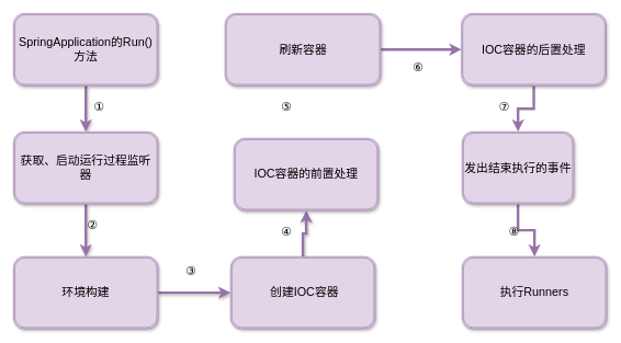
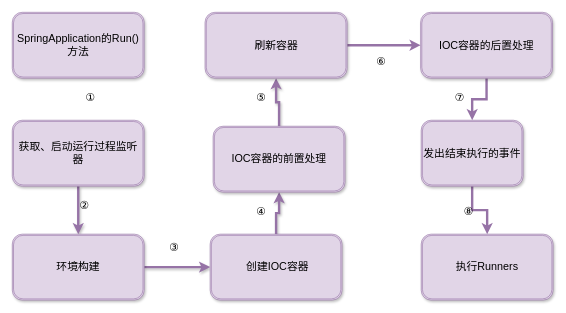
  <mxCell id="0" />
  <mxCell id="1" parent="0" />
- <mxCell id="2" style="edgeStyle=orthogonalEdgeStyle;rounded=0;orthogonalLoop=1;jettySize=auto;html=1;strokeColor=#9673a6;strokeWidth=4;fillColor=#e1d5e7;shadow=1;" parent="1" source="3" target="5" edge="1"><mxGeometry relative="1" as="geometry" /></mxCell>
  <mxCell id="3" value="&lt;span style=&quot;font-size: 18px&quot;&gt;SpringApplication的Run()方法&lt;/span&gt;" style="shape=ext;double=1;rounded=1;whiteSpace=wrap;html=1;fillColor=#e1d5e7;strokeColor=#9673a6;shadow=1;" parent="1" vertex="1"><mxGeometry x="20" y="20" width="220" height="110" as="geometry" /></mxCell>
  <mxCell id="4" style="edgeStyle=orthogonalEdgeStyle;rounded=0;orthogonalLoop=1;jettySize=auto;html=1;entryX=0.5;entryY=0;entryDx=0;entryDy=0;strokeColor=#9673a6;strokeWidth=4;fillColor=#e1d5e7;shadow=1;" parent="1" source="5" target="7" edge="1"><mxGeometry relative="1" as="geometry" /></mxCell>
  <mxCell id="5" value="&lt;span style=&quot;font-size: 18px&quot;&gt;获取、启动运行过程监听器&lt;/span&gt;" style="shape=ext;double=1;rounded=1;whiteSpace=wrap;html=1;fillColor=#e1d5e7;strokeColor=#9673a6;shadow=1;glass=0;" parent="1" vertex="1"><mxGeometry x="20" y="200" width="220" height="110" as="geometry" /></mxCell>
  <mxCell id="6" value="" style="edgeStyle=orthogonalEdgeStyle;rounded=0;orthogonalLoop=1;jettySize=auto;html=1;strokeColor=#9673a6;strokeWidth=4;fillColor=#e1d5e7;shadow=1;" parent="1" source="7" target="9" edge="1"><mxGeometry relative="1" as="geometry" /></mxCell>
  <mxCell id="7" value="&lt;span style=&quot;font-size: 18px&quot;&gt;环境构建&lt;/span&gt;" style="shape=ext;double=1;rounded=1;whiteSpace=wrap;html=1;fillColor=#e1d5e7;strokeColor=#9673a6;shadow=1;glass=0;" parent="1" vertex="1"><mxGeometry x="20" y="390" width="220" height="110" as="geometry" /></mxCell>
  <mxCell id="8" value="" style="edgeStyle=orthogonalEdgeStyle;rounded=0;comic=0;orthogonalLoop=1;jettySize=auto;html=1;shadow=1;strokeColor=#9673a6;strokeWidth=4;fillColor=#e1d5e7;" parent="1" source="9" target="11" edge="1"><mxGeometry relative="1" as="geometry" /></mxCell>
  <mxCell id="9" value="&lt;span style=&quot;font-size: 18px&quot;&gt;&amp;nbsp;创建IOC容器&lt;/span&gt;" style="shape=ext;double=1;rounded=1;whiteSpace=wrap;html=1;fillColor=#e1d5e7;strokeColor=#9673a6;shadow=1;glass=0;" parent="1" vertex="1"><mxGeometry x="350" y="390" width="220" height="110" as="geometry" /></mxCell>
+ <mxCell id="10" value="" style="edgeStyle=orthogonalEdgeStyle;rounded=0;comic=0;orthogonalLoop=1;jettySize=auto;html=1;shadow=1;strokeColor=#9673a6;strokeWidth=4;fillColor=#e1d5e7;" parent="1" source="11" target="13" edge="1"><mxGeometry relative="1" as="geometry" /></mxCell>
  <mxCell id="11" value="&lt;font&gt;&lt;span style=&quot;font-size: 18px&quot;&gt;IOC容器的前置处理&lt;/span&gt;&lt;br&gt;&lt;/font&gt;" style="shape=ext;double=1;rounded=1;whiteSpace=wrap;html=1;fillColor=#e1d5e7;strokeColor=#9673a6;shadow=1;glass=0;" parent="1" vertex="1"><mxGeometry x="355" y="210" width="220" height="110" as="geometry" /></mxCell>
  <mxCell id="12" style="edgeStyle=orthogonalEdgeStyle;rounded=0;orthogonalLoop=1;jettySize=auto;html=1;entryX=0;entryY=0.5;entryDx=0;entryDy=0;fillColor=#e1d5e7;strokeColor=#9673a6;strokeWidth=4;" edge="1" parent="1" source="13" target="20"><mxGeometry relative="1" as="geometry" /></mxCell>
  <mxCell id="13" value="&lt;span style=&quot;font-size: 18px&quot;&gt;刷新容器&lt;/span&gt;" style="shape=ext;double=1;rounded=1;whiteSpace=wrap;html=1;fillColor=#e1d5e7;strokeColor=#9673a6;shadow=1;glass=0;" parent="1" vertex="1"><mxGeometry x="341.5" y="20" width="237" height="110" as="geometry" /></mxCell>
  <mxCell id="14" value="&lt;font style=&quot;font-size: 18px&quot;&gt;①&lt;/font&gt;" style="text;html=1;resizable=0;points=[];autosize=1;align=left;verticalAlign=top;spacingTop=-4;" parent="1" vertex="1"><mxGeometry x="140" y="150" width="30" height="20" as="geometry" /></mxCell>
  <mxCell id="15" value="&lt;span style=&quot;font-size: 18px&quot;&gt;②&lt;br&gt;&lt;/span&gt;" style="text;html=1;resizable=0;points=[];autosize=1;align=left;verticalAlign=top;spacingTop=-4;" parent="1" vertex="1"><mxGeometry x="130" y="330" width="30" height="20" as="geometry" /></mxCell>
  <mxCell id="16" value="&lt;span style=&quot;font-size: 18px&quot;&gt;③&lt;br&gt;&lt;/span&gt;" style="text;html=1;resizable=0;points=[];autosize=1;align=left;verticalAlign=top;spacingTop=-4;" parent="1" vertex="1"><mxGeometry x="280" y="400" width="30" height="20" as="geometry" /></mxCell>
  <mxCell id="17" value="&lt;span style=&quot;font-size: 18px&quot;&gt;④&lt;br&gt;&lt;/span&gt;" style="text;html=1;resizable=0;points=[];autosize=1;align=left;verticalAlign=top;spacingTop=-4;" parent="1" vertex="1"><mxGeometry x="425" y="340" width="30" height="20" as="geometry" /></mxCell>
  <mxCell id="18" value="&lt;span style=&quot;font-size: 18px&quot;&gt;⑤&lt;br&gt;&lt;/span&gt;" style="text;html=1;resizable=0;points=[];autosize=1;align=left;verticalAlign=top;spacingTop=-4;" parent="1" vertex="1"><mxGeometry x="425" y="150" width="30" height="20" as="geometry" /></mxCell>
  <mxCell id="19" style="edgeStyle=orthogonalEdgeStyle;rounded=0;orthogonalLoop=1;jettySize=auto;html=1;entryX=0.5;entryY=0;entryDx=0;entryDy=0;fillColor=#e1d5e7;strokeColor=#9673a6;strokeWidth=4;" edge="1" parent="1" source="20" target="22"><mxGeometry relative="1" as="geometry" /></mxCell>
  <mxCell id="20" value="&lt;font&gt;&lt;span style=&quot;font-size: 18px&quot;&gt;IOC容器的后置处理&lt;/span&gt;&lt;br&gt;&lt;/font&gt;" style="shape=ext;double=1;rounded=1;whiteSpace=wrap;html=1;fillColor=#e1d5e7;strokeColor=#9673a6;shadow=1;glass=0;" vertex="1" parent="1"><mxGeometry x="701" y="20" width="220" height="110" as="geometry" /></mxCell>
  <mxCell id="21" style="edgeStyle=orthogonalEdgeStyle;rounded=0;orthogonalLoop=1;jettySize=auto;html=1;entryX=0.5;entryY=0;entryDx=0;entryDy=0;strokeWidth=4;fillColor=#e1d5e7;strokeColor=#9673a6;" edge="1" parent="1" source="22" target="23"><mxGeometry relative="1" as="geometry" /></mxCell>
  <mxCell id="22" value="&lt;font&gt;&lt;span style=&quot;font-size: 18px&quot;&gt;发出结束执行的事件&lt;/span&gt;&lt;br&gt;&lt;/font&gt;" style="shape=ext;double=1;rounded=1;whiteSpace=wrap;html=1;fillColor=#e1d5e7;strokeColor=#9673a6;shadow=1;glass=0;" vertex="1" parent="1"><mxGeometry x="702" y="200" width="170" height="110" as="geometry" /></mxCell>
  <mxCell id="23" value="&lt;font&gt;&lt;span style=&quot;font-size: 18px&quot;&gt;执行Runners&lt;/span&gt;&lt;br&gt;&lt;/font&gt;" style="shape=ext;double=1;rounded=1;whiteSpace=wrap;html=1;fillColor=#e1d5e7;strokeColor=#9673a6;shadow=1;glass=0;" vertex="1" parent="1"><mxGeometry x="702" y="390" width="220" height="110" as="geometry" /></mxCell>
  <mxCell id="24" value="&lt;span style=&quot;font-size: 18px&quot;&gt;⑥&lt;br&gt;&lt;/span&gt;" style="text;html=1;resizable=0;points=[];autosize=1;align=left;verticalAlign=top;spacingTop=-4;" vertex="1" parent="1"><mxGeometry x="625" y="90" width="33" height="22" as="geometry" /></mxCell>
  <mxCell id="25" value="&lt;span style=&quot;font-size: 18px&quot;&gt;⑧&lt;br&gt;&lt;/span&gt;" style="text;html=1;resizable=0;points=[];autosize=1;align=left;verticalAlign=top;spacingTop=-4;" vertex="1" parent="1"><mxGeometry x="771" y="340" width="33" height="22" as="geometry" /></mxCell>
  <mxCell id="26" value="&lt;span style=&quot;font-size: 18px&quot;&gt;⑦&lt;br&gt;&lt;/span&gt;" style="text;html=1;resizable=0;points=[];autosize=1;align=left;verticalAlign=top;spacingTop=-4;" vertex="1" parent="1"><mxGeometry x="756" y="150" width="33" height="22" as="geometry" /></mxCell>
